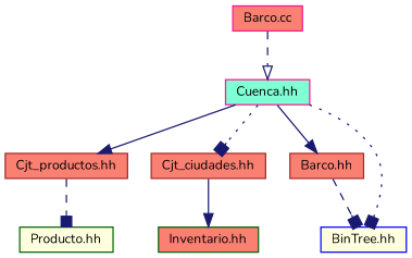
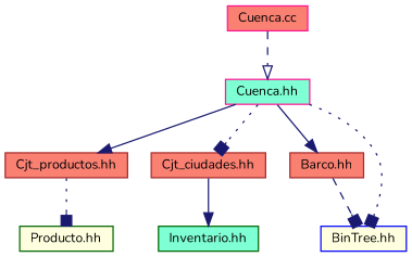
  digraph {
    fontname=Nunito
    node [color=brown fillcolor=salmon fontname=Nunito fontsize=10 shape=record style=filled]
    edge [arrowhead=box color=midnightblue fontname=Nunito fontsize=10 labelfontname=Helvetica labelfontsize=10 style=dashed]
-   n1 [color=deeppink fontcolor=black height=0.2 label="Barco.cc" width=0.4]
+   n1 [color=deeppink fontcolor=black height=0.2 label="Cuenca.cc" width=0.4]
    n2 [color=deeppink fillcolor=aquamarine height=0.2 label="Cuenca.hh" width=0.4]
    n3 [height=0.2 label="Cjt_productos.hh" width=0.4]
    n4 [height=0.2 label="Cjt_ciudades.hh" width=0.4]
    n5 [height=0.2 label="Barco.hh" width=0.4]
    n6 [color=blue fillcolor=lightyellow height=0.2 label="BinTree.hh" width=0.4]
    n7 [color=darkgreen fillcolor=lightyellow height=0.2 label="Producto.hh" width=0.4]
-   n8 [color=darkgreen height=0.2 label="Inventario.hh" width=0.4]
+   n8 [color=darkgreen fillcolor=aquamarine height=0.2 label="Inventario.hh" width=0.4]
    n1 -> n2 [arrowhead=onormal]
    n2 -> n3 [arrowhead=normal style=solid]
    n2 -> n4 [style=dotted]
    n2 -> n5 [arrowhead=normal style=solid]
    n2 -> n6 [style=dotted]
-   n3 -> n7
+   n3 -> n7 [style=dotted]
    n4 -> n8 [arrowhead=normal style=solid]
    n5 -> n6
  }
